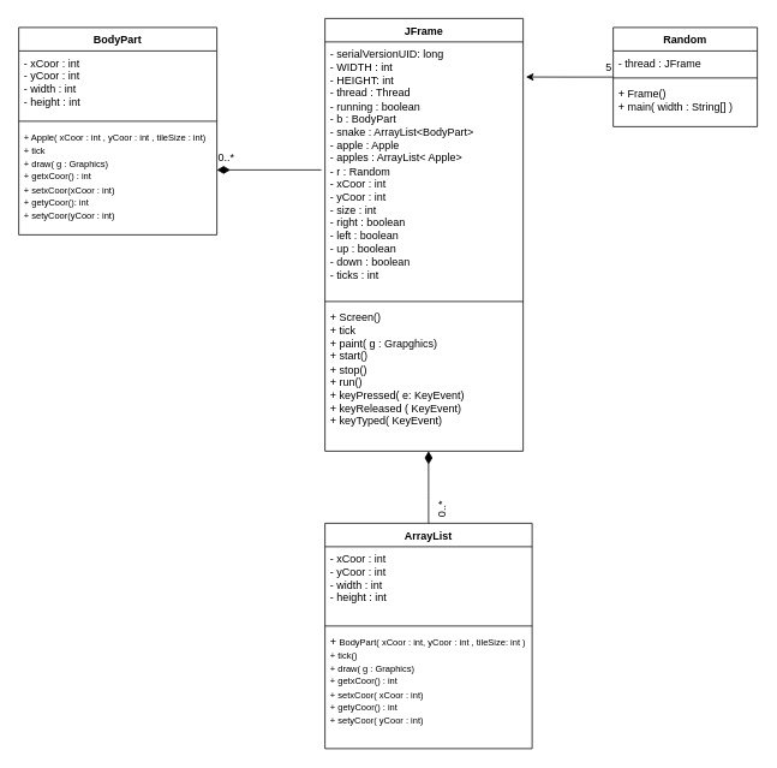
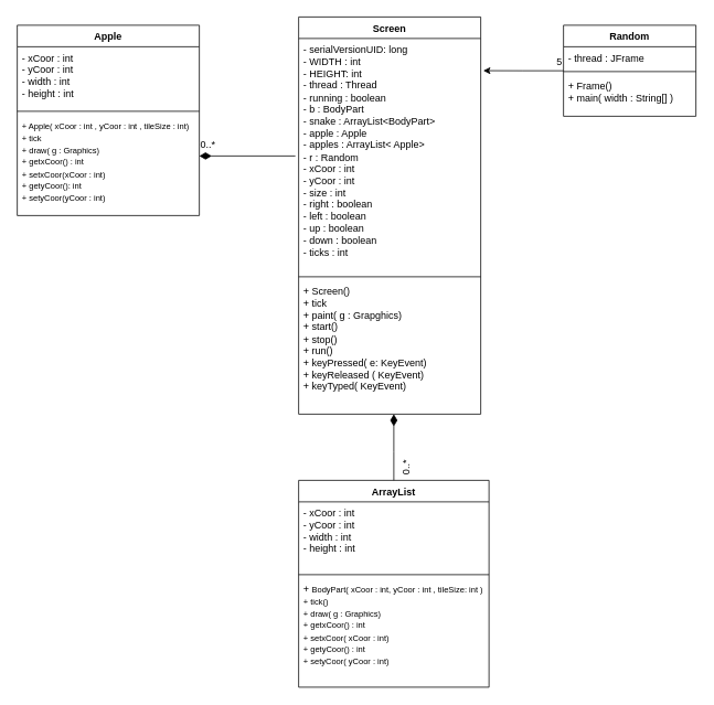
  <mxCell id="0" />
  <mxCell id="1" parent="0" />
  <mxCell id="2" value="ArrayList" style="swimlane;fontStyle=1;align=center;verticalAlign=top;childLayout=stackLayout;horizontal=1;startSize=26;horizontalStack=0;resizeParent=1;resizeParentMax=0;resizeLast=0;collapsible=1;marginBottom=0;whiteSpace=wrap;html=1;" vertex="1" parent="1"><mxGeometry x="360" y="580" width="230" height="250" as="geometry" /></mxCell>
  <mxCell id="3" value="- xCoor : int&lt;br&gt;- yCoor : int&lt;br&gt;- width : int&lt;br&gt;- height : int" style="text;strokeColor=none;fillColor=none;align=left;verticalAlign=top;spacingLeft=4;spacingRight=4;overflow=hidden;rotatable=0;points=[[0,0.5],[1,0.5]];portConstraint=eastwest;whiteSpace=wrap;html=1;" vertex="1" parent="2"><mxGeometry y="26" width="230" height="84" as="geometry" /></mxCell>
  <mxCell id="4" value="" style="line;strokeWidth=1;fillColor=none;align=left;verticalAlign=middle;spacingTop=-1;spacingLeft=3;spacingRight=3;rotatable=0;labelPosition=right;points=[];portConstraint=eastwest;strokeColor=inherit;" vertex="1" parent="2"><mxGeometry y="110" width="230" height="8" as="geometry" /></mxCell>
  <mxCell id="5" value="+ &lt;font size=&quot;1&quot;&gt;BodyPart( xCoor : int, yCoor : int , tileSize: int )&lt;br&gt;+ tick()&lt;br&gt;+ draw( g : Graphics)&lt;br&gt;+ getxCoor() : int&lt;br&gt;+ setxCoor( xCoor : int)&lt;br&gt;+ getyCoor() : int&lt;br&gt;+ setyCoor( yCoor : int)&lt;br&gt;&lt;/font&gt;" style="text;strokeColor=none;fillColor=none;align=left;verticalAlign=top;spacingLeft=4;spacingRight=4;overflow=hidden;rotatable=0;points=[[0,0.5],[1,0.5]];portConstraint=eastwest;whiteSpace=wrap;html=1;" vertex="1" parent="2"><mxGeometry y="118" width="230" height="132" as="geometry" /></mxCell>
- <mxCell id="6" value="JFrame" style="swimlane;fontStyle=1;align=center;verticalAlign=top;childLayout=stackLayout;horizontal=1;startSize=26;horizontalStack=0;resizeParent=1;resizeParentMax=0;resizeLast=0;collapsible=1;marginBottom=0;whiteSpace=wrap;html=1;" vertex="1" parent="1"><mxGeometry x="360" y="20" width="220" height="480" as="geometry" /></mxCell>
+ <mxCell id="6" value="Screen" style="swimlane;fontStyle=1;align=center;verticalAlign=top;childLayout=stackLayout;horizontal=1;startSize=26;horizontalStack=0;resizeParent=1;resizeParentMax=0;resizeLast=0;collapsible=1;marginBottom=0;whiteSpace=wrap;html=1;" vertex="1" parent="1"><mxGeometry x="360" y="20" width="220" height="480" as="geometry" /></mxCell>
  <mxCell id="7" value="- serialVersionUID: long&lt;br&gt;- WIDTH : int&lt;br&gt;- HEIGHT: int&lt;br&gt;- thread : Thread&lt;br&gt;- running : boolean&lt;br&gt;- b : BodyPart&lt;br&gt;- snake : ArrayList&amp;lt;BodyPart&amp;gt;&lt;br&gt;- apple : Apple&lt;br&gt;- apples : ArrayList&amp;lt; Apple&amp;gt;&amp;nbsp;&lt;br&gt;- r : Random&lt;br&gt;- xCoor : int&lt;br&gt;- yCoor : int&lt;br&gt;- size : int&lt;br&gt;- right : boolean&lt;br&gt;- left : boolean&lt;br&gt;- up : boolean&lt;br&gt;- down : boolean&lt;br&gt;- ticks : int" style="text;strokeColor=none;fillColor=none;align=left;verticalAlign=top;spacingLeft=4;spacingRight=4;overflow=hidden;rotatable=0;points=[[0,0.5],[1,0.5]];portConstraint=eastwest;whiteSpace=wrap;html=1;" vertex="1" parent="6"><mxGeometry y="26" width="220" height="284" as="geometry" /></mxCell>
  <mxCell id="8" value="" style="line;strokeWidth=1;fillColor=none;align=left;verticalAlign=middle;spacingTop=-1;spacingLeft=3;spacingRight=3;rotatable=0;labelPosition=right;points=[];portConstraint=eastwest;strokeColor=inherit;" vertex="1" parent="6"><mxGeometry y="310" width="220" height="8" as="geometry" /></mxCell>
  <mxCell id="9" value="+ Screen()&lt;br&gt;+ tick&lt;br&gt;+ paint( g : Grapghics)&lt;br&gt;+ start()&lt;br&gt;+ stop()&lt;br&gt;+ run()&lt;br&gt;+ keyPressed( e: KeyEvent)&lt;br&gt;+ keyReleased ( KeyEvent)&lt;br&gt;+ keyTyped( KeyEvent)" style="text;strokeColor=none;fillColor=none;align=left;verticalAlign=top;spacingLeft=4;spacingRight=4;overflow=hidden;rotatable=0;points=[[0,0.5],[1,0.5]];portConstraint=eastwest;whiteSpace=wrap;html=1;" vertex="1" parent="6"><mxGeometry y="318" width="220" height="162" as="geometry" /></mxCell>
- <mxCell id="10" value="BodyPart" style="swimlane;fontStyle=1;align=center;verticalAlign=top;childLayout=stackLayout;horizontal=1;startSize=26;horizontalStack=0;resizeParent=1;resizeParentMax=0;resizeLast=0;collapsible=1;marginBottom=0;whiteSpace=wrap;html=1;" vertex="1" parent="1"><mxGeometry x="20" y="30" width="220" height="230" as="geometry" /></mxCell>
+ <mxCell id="10" value="Apple" style="swimlane;fontStyle=1;align=center;verticalAlign=top;childLayout=stackLayout;horizontal=1;startSize=26;horizontalStack=0;resizeParent=1;resizeParentMax=0;resizeLast=0;collapsible=1;marginBottom=0;whiteSpace=wrap;html=1;" vertex="1" parent="1"><mxGeometry x="20" y="30" width="220" height="230" as="geometry" /></mxCell>
  <mxCell id="11" value="- xCoor : int&lt;br&gt;- yCoor : int&lt;br&gt;- width : int&lt;br&gt;- height : int" style="text;strokeColor=none;fillColor=none;align=left;verticalAlign=top;spacingLeft=4;spacingRight=4;overflow=hidden;rotatable=0;points=[[0,0.5],[1,0.5]];portConstraint=eastwest;whiteSpace=wrap;html=1;" vertex="1" parent="10"><mxGeometry y="26" width="220" height="74" as="geometry" /></mxCell>
  <mxCell id="12" value="" style="line;strokeWidth=1;fillColor=none;align=left;verticalAlign=middle;spacingTop=-1;spacingLeft=3;spacingRight=3;rotatable=0;labelPosition=right;points=[];portConstraint=eastwest;strokeColor=inherit;" vertex="1" parent="10"><mxGeometry y="100" width="220" height="8" as="geometry" /></mxCell>
  <mxCell id="13" value="&lt;font size=&quot;1&quot;&gt;+ Apple( xCoor : int , yCoor : int , tileSize : int)&lt;br&gt;+ tick&lt;br&gt;+ draw( g : Graphics)&lt;br&gt;+ getxCoor() : int&lt;br&gt;+ setxCoor(xCoor : int)&amp;nbsp;&lt;br&gt;+ getyCoor(): int&lt;br&gt;+ setyCoor(yCoor : int)&lt;br&gt;&lt;/font&gt;" style="text;strokeColor=none;fillColor=none;align=left;verticalAlign=top;spacingLeft=4;spacingRight=4;overflow=hidden;rotatable=0;points=[[0,0.5],[1,0.5]];portConstraint=eastwest;whiteSpace=wrap;html=1;" vertex="1" parent="10"><mxGeometry y="108" width="220" height="122" as="geometry" /></mxCell>
  <mxCell id="14" value="Random" style="swimlane;fontStyle=1;align=center;verticalAlign=top;childLayout=stackLayout;horizontal=1;startSize=26;horizontalStack=0;resizeParent=1;resizeParentMax=0;resizeLast=0;collapsible=1;marginBottom=0;whiteSpace=wrap;html=1;" vertex="1" parent="1"><mxGeometry x="680" y="30" width="160" height="110" as="geometry" /></mxCell>
  <mxCell id="15" value="- thread : JFrame" style="text;strokeColor=none;fillColor=none;align=left;verticalAlign=top;spacingLeft=4;spacingRight=4;overflow=hidden;rotatable=0;points=[[0,0.5],[1,0.5]];portConstraint=eastwest;whiteSpace=wrap;html=1;" vertex="1" parent="14"><mxGeometry y="26" width="160" height="26" as="geometry" /></mxCell>
  <mxCell id="16" value="" style="line;strokeWidth=1;fillColor=none;align=left;verticalAlign=middle;spacingTop=-1;spacingLeft=3;spacingRight=3;rotatable=0;labelPosition=right;points=[];portConstraint=eastwest;strokeColor=inherit;" vertex="1" parent="14"><mxGeometry y="52" width="160" height="8" as="geometry" /></mxCell>
  <mxCell id="17" value="+ Frame()&amp;nbsp;&lt;br&gt;+ main( width : String[] )" style="text;strokeColor=none;fillColor=none;align=left;verticalAlign=top;spacingLeft=4;spacingRight=4;overflow=hidden;rotatable=0;points=[[0,0.5],[1,0.5]];portConstraint=eastwest;whiteSpace=wrap;html=1;" vertex="1" parent="14"><mxGeometry y="60" width="160" height="50" as="geometry" /></mxCell>
  <mxCell id="18" style="edgeStyle=orthogonalEdgeStyle;rounded=0;orthogonalLoop=1;jettySize=auto;html=1;entryX=1.014;entryY=0.137;entryDx=0;entryDy=0;entryPerimeter=0;" edge="1" parent="1" source="14" target="7"><mxGeometry relative="1" as="geometry" /></mxCell>
  <mxCell id="19" style="edgeStyle=orthogonalEdgeStyle;rounded=0;orthogonalLoop=1;jettySize=auto;html=1;exitX=0.5;exitY=0;exitDx=0;exitDy=0;endArrow=diamondThin;endFill=1;endSize=12;" edge="1" parent="1" source="2"><mxGeometry relative="1" as="geometry"><mxPoint x="475" y="500" as="targetPoint" /></mxGeometry></mxCell>
  <mxCell id="20" value="0..*" style="text;html=1;align=center;verticalAlign=middle;resizable=0;points=[];autosize=1;strokeColor=none;fillColor=none;rotation=-90;" vertex="1" parent="1"><mxGeometry x="470" y="550" width="40" height="30" as="geometry" /></mxCell>
  <mxCell id="21" style="edgeStyle=orthogonalEdgeStyle;rounded=0;orthogonalLoop=1;jettySize=auto;html=1;entryX=1.018;entryY=0.41;entryDx=0;entryDy=0;entryPerimeter=0;endArrow=diamondThin;endFill=1;endSize=12;" edge="1" parent="1"><mxGeometry relative="1" as="geometry"><mxPoint x="356.04" y="188.02" as="sourcePoint" /><mxPoint x="240" y="188.02" as="targetPoint" /></mxGeometry></mxCell>
  <mxCell id="22" value="0..*" style="text;html=1;align=center;verticalAlign=middle;resizable=0;points=[];autosize=1;strokeColor=none;fillColor=none;" vertex="1" parent="1"><mxGeometry x="230" y="160" width="40" height="30" as="geometry" /></mxCell>
  <mxCell id="23" value="5" style="text;html=1;align=center;verticalAlign=middle;resizable=0;points=[];autosize=1;strokeColor=none;fillColor=none;" vertex="1" parent="1"><mxGeometry x="660" y="60" width="30" height="30" as="geometry" /></mxCell>
